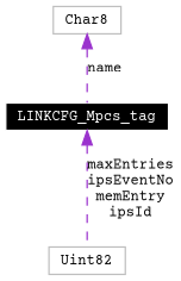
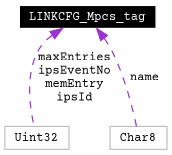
  digraph {
    fontname="Courier Prime"
    node [color=grey75 fillcolor=white fontname="Courier Prime" fontsize=10 shape=record style=filled]
    edge [color=darkorchid3 dir=back fontname="Courier Prime" fontsize=10 labelfontname=Helvetica labelfontsize=10 style=dashed]
    n1 [color=white fillcolor=black fontcolor=white height=0.2 label=LINKCFG_Mpcs_tag width=0.4]
-   n2 [height=0.2 label=Uint82 width=0.4]
+   n2 [height=0.2 label=Uint32 width=0.4]
    n3 [height=0.2 label=Char8 width=0.4]
    n1 -> n2 [label="maxEntries\nipsEventNo\nmemEntry\nipsId"]
-   n3 -> n1 [label=name]
+   n1 -> n3 [label=name]
  }
